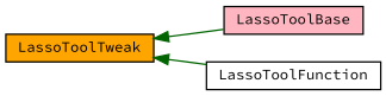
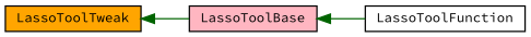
  digraph {
    fontname="Source Code Pro"
    rankdir=LR
    node [color=black fontname="Source Code Pro" fontsize=10 shape=record style=filled]
    edge [color=darkgreen dir=back fontname="Source Code Pro" fontsize=10 labelfontname=Helvetica labelfontsize=10 style=solid]
    n1 [fillcolor=lightpink fontcolor=black height=0.2 label=LassoToolBase width=0.4]
    n2 [fillcolor=white height=0.2 label=LassoToolFunction width=0.4]
    n3 [fillcolor=orange height=0.2 label=LassoToolTweak width=0.4]
-   n3 -> n2
+   n1 -> n2
    n3 -> n1
  }
